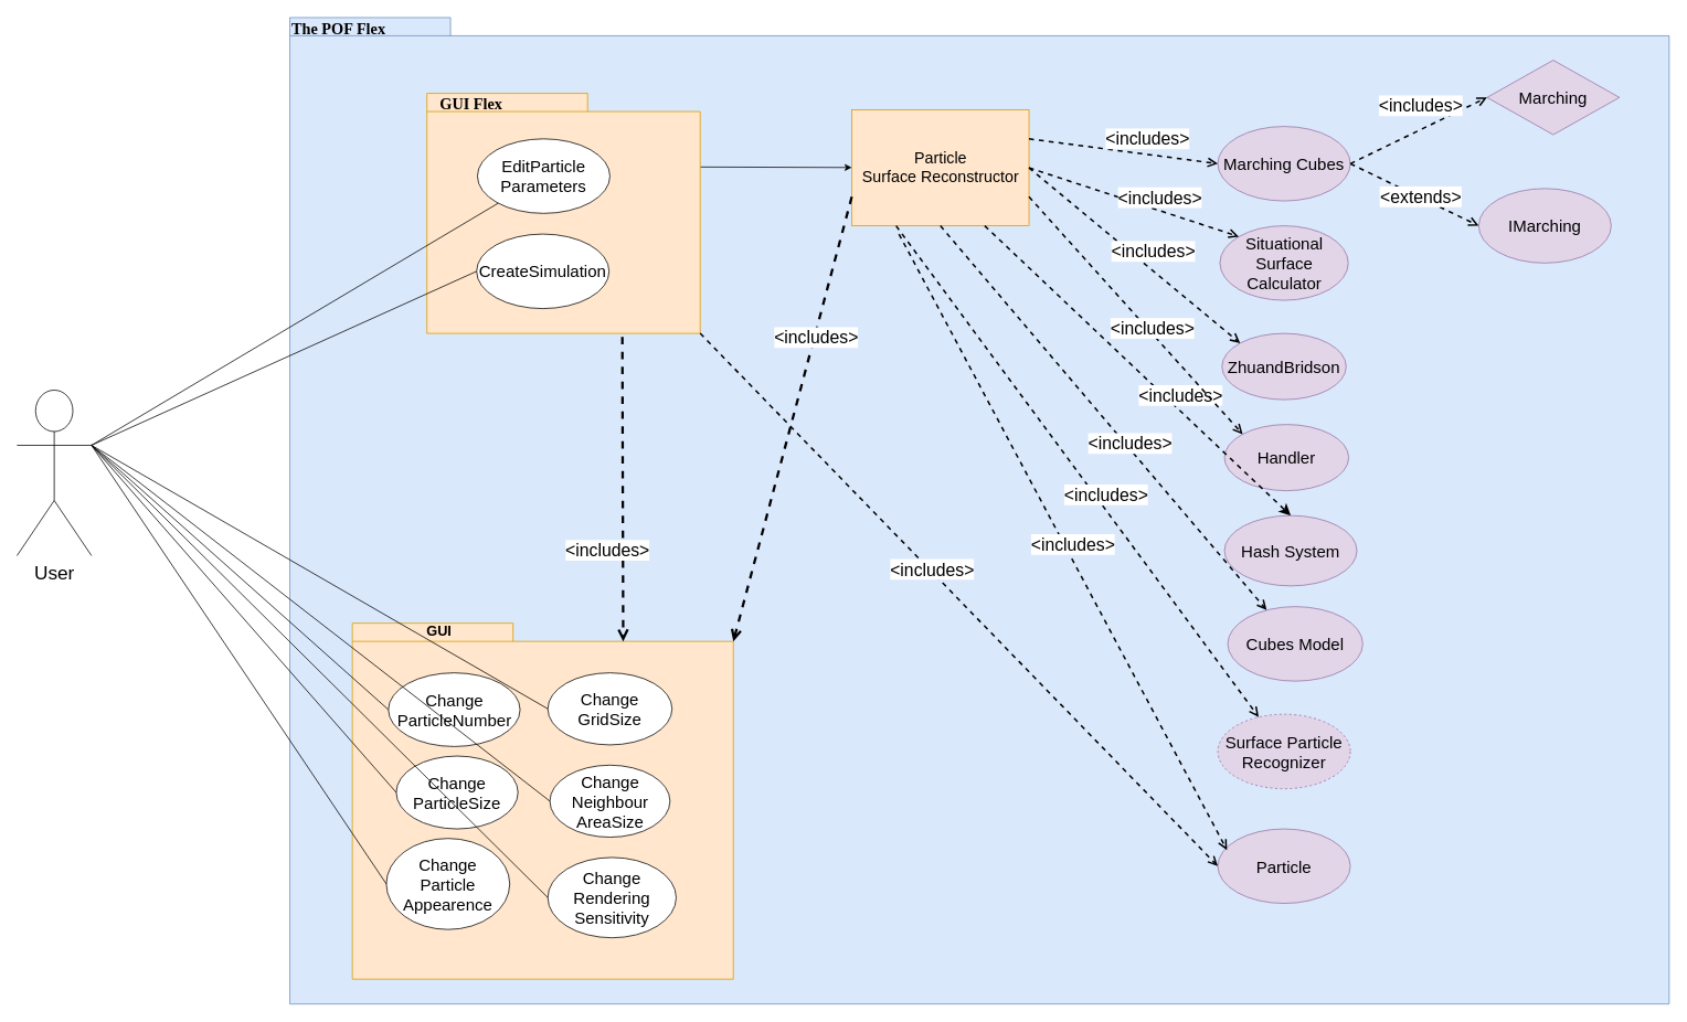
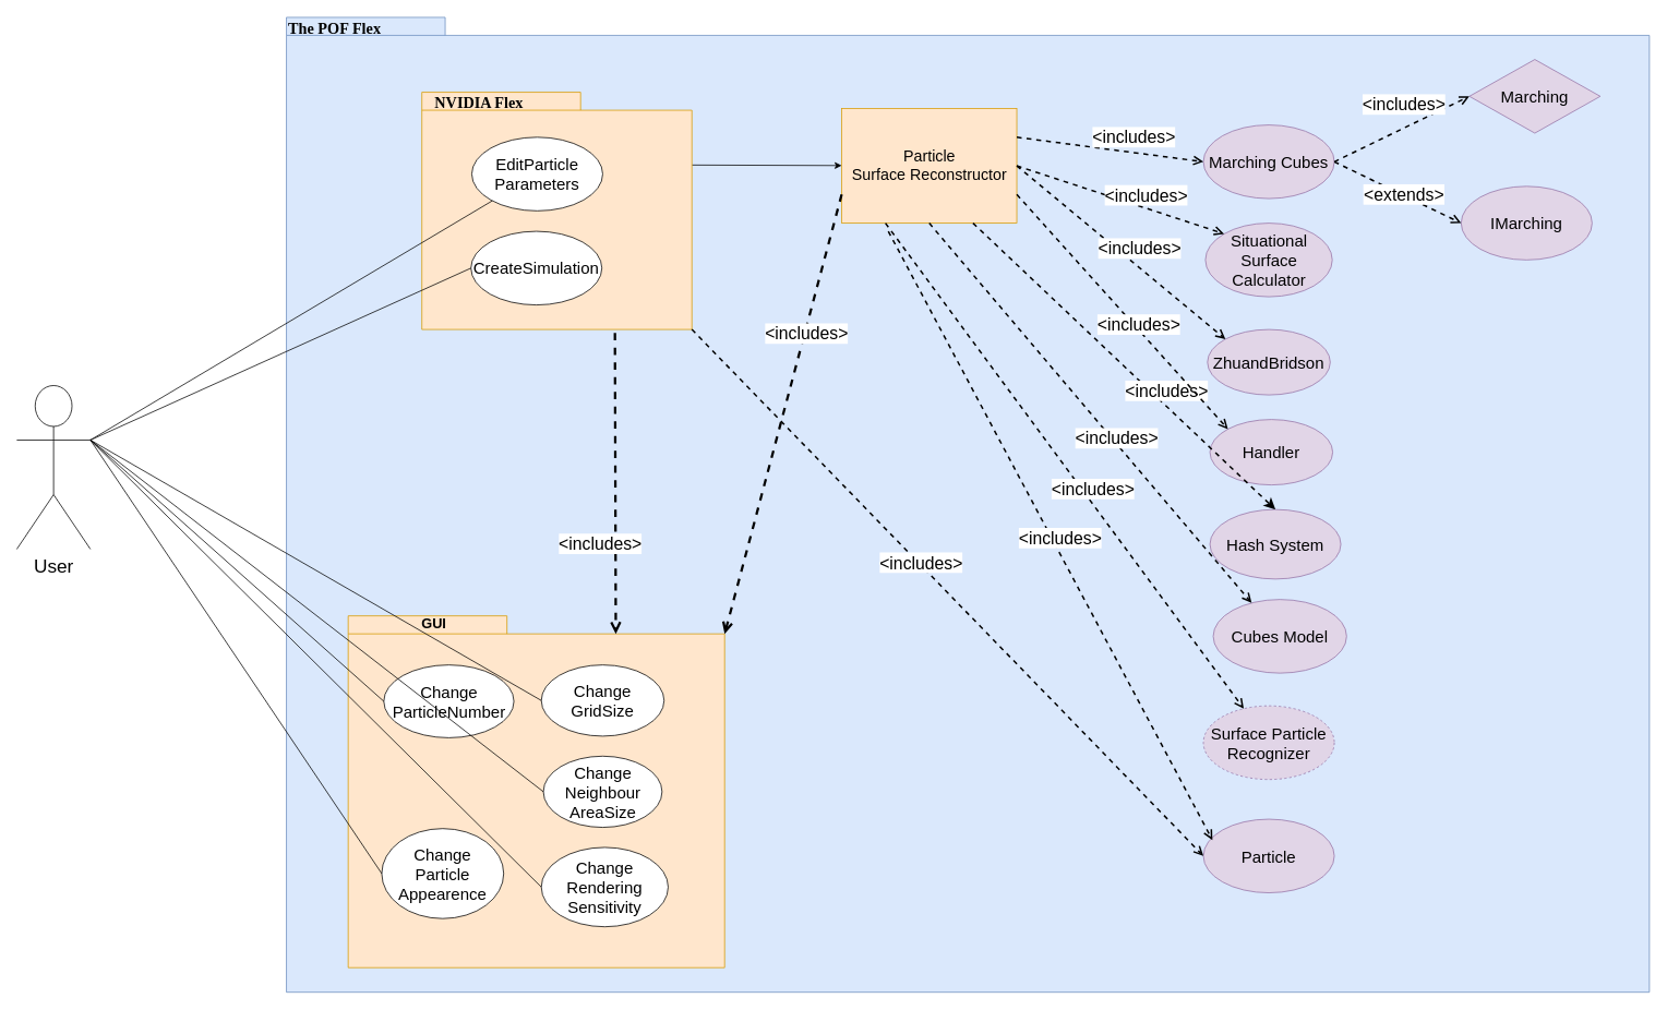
  <mxCell id="0" />
  <mxCell id="1" parent="0" />
  <mxCell id="2" value="" style="shape=folder;fontStyle=1;spacingTop=10;tabWidth=194;tabHeight=22;tabPosition=left;html=1;rounded=0;shadow=0;comic=0;labelBackgroundColor=none;strokeWidth=1;fillColor=#dae8fc;fontFamily=Verdana;fontSize=10;align=center;strokeColor=#6c8ebf;" parent="1" vertex="1"><mxGeometry x="349.5" y="20.5" width="1665.5" height="1191.5" as="geometry" /></mxCell>
  <mxCell id="3" value="&lt;b style=&quot;font-size: 19px;&quot;&gt;&lt;font face=&quot;Times New Roman&quot; style=&quot;font-size: 19px;&quot;&gt;The POF Flex&lt;/font&gt;&lt;/b&gt;" style="text;html=1;align=left;verticalAlign=top;spacingTop=-4;fontSize=19;fontFamily=Verdana" parent="1" vertex="1"><mxGeometry x="349.5" y="20.5" width="151" height="20" as="geometry" /></mxCell>
  <mxCell id="4" value="User&lt;br style=&quot;font-size: 23px;&quot;&gt;" style="shape=umlActor;verticalLabelPosition=bottom;labelBackgroundColor=#ffffff;verticalAlign=top;html=1;outlineConnect=0;fontSize=23;fontStyle=0" parent="1" vertex="1"><mxGeometry x="20" y="470.5" width="90" height="200" as="geometry" /></mxCell>
  <mxCell id="5" value="" style="endArrow=classic;html=1;exitX=0;exitY=0;exitDx=330;exitDy=89;exitPerimeter=0;" parent="1" source="19" target="6" edge="1"><mxGeometry width="50" height="50" relative="1" as="geometry"><mxPoint x="661" y="264" as="sourcePoint" /><mxPoint x="925" y="622" as="targetPoint" /></mxGeometry></mxCell>
  <mxCell id="6" value="&lt;font style=&quot;font-size: 19px&quot;&gt;Particle&lt;br&gt;Surface Reconstructor&lt;/font&gt;" style="html=1;fillColor=#ffe6cc;strokeColor=#d79b00;" parent="1" vertex="1"><mxGeometry x="1028" y="132" width="214" height="140" as="geometry" /></mxCell>
  <mxCell id="7" value="&lt;font style=&quot;font-size: 20px&quot;&gt;Situational Surface Calculator&lt;/font&gt;" style="ellipse;whiteSpace=wrap;html=1;fillColor=#e1d5e7;strokeColor=#9673a6;" parent="1" vertex="1"><mxGeometry x="1472.5" y="272" width="155" height="90" as="geometry" /></mxCell>
  <mxCell id="8" value="&lt;font style=&quot;font-size: 20px&quot;&gt;Handler&lt;/font&gt;" style="ellipse;whiteSpace=wrap;html=1;fillColor=#e1d5e7;strokeColor=#9673a6;" parent="1" vertex="1"><mxGeometry x="1478" y="512" width="150" height="80" as="geometry" /></mxCell>
  <mxCell id="9" value="&lt;font style=&quot;font-size: 20px&quot;&gt;Surface Particle Recognizer&lt;/font&gt;" style="ellipse;whiteSpace=wrap;html=1;fillColor=#e1d5e7;strokeColor=#9673a6;dashed=1;" parent="1" vertex="1"><mxGeometry x="1470" y="862" width="160" height="90" as="geometry" /></mxCell>
  <mxCell id="10" value="&lt;span style=&quot;font-size: 20px&quot;&gt;Marching Cubes&lt;/span&gt;" style="ellipse;whiteSpace=wrap;html=1;fillColor=#e1d5e7;strokeColor=#9673a6;" parent="1" vertex="1"><mxGeometry x="1470" y="152" width="160" height="90" as="geometry" /></mxCell>
  <mxCell id="11" value="" style="shape=folder;fontStyle=1;spacingTop=10;tabWidth=194;tabHeight=22;tabPosition=left;html=1;rounded=0;shadow=0;comic=0;labelBackgroundColor=none;strokeWidth=1;fillColor=#ffe6cc;fontFamily=Verdana;fontSize=10;align=center;strokeColor=#d79b00;" parent="1" vertex="1"><mxGeometry x="425" y="752" width="460" height="430" as="geometry" /></mxCell>
  <mxCell id="12" value="&lt;b style=&quot;font-size: 17px&quot;&gt;GUI&lt;/b&gt;" style="text;html=1;strokeColor=none;fillColor=none;align=center;verticalAlign=middle;whiteSpace=wrap;rounded=0;fontSize=17;" parent="1" vertex="1"><mxGeometry x="445" y="752" width="170" height="20" as="geometry" /></mxCell>
  <mxCell id="13" value="&lt;font style=&quot;font-size: 20px&quot;&gt;Change&lt;br&gt;ParticleNumber&lt;/font&gt;" style="ellipse;whiteSpace=wrap;html=1;" parent="1" vertex="1"><mxGeometry x="468.5" y="812" width="159" height="89" as="geometry" /></mxCell>
- <mxCell id="14" value="&lt;font style=&quot;font-size: 20px&quot;&gt;Change&lt;br&gt;ParticleSize&lt;/font&gt;" style="ellipse;whiteSpace=wrap;html=1;" parent="1" vertex="1"><mxGeometry x="478" y="912.5" width="147" height="88" as="geometry" /></mxCell>
  <mxCell id="15" value="&lt;font style=&quot;font-size: 20px&quot;&gt;Change&lt;br&gt;Particle&lt;br&gt;Appearence&lt;/font&gt;" style="ellipse;whiteSpace=wrap;html=1;" parent="1" vertex="1"><mxGeometry x="466" y="1012" width="149" height="110" as="geometry" /></mxCell>
  <mxCell id="16" value="&lt;font style=&quot;font-size: 20px&quot;&gt;Change&lt;br&gt;GridSize&lt;br&gt;&lt;/font&gt;" style="ellipse;whiteSpace=wrap;html=1;" parent="1" vertex="1"><mxGeometry x="661" y="812" width="150" height="87" as="geometry" /></mxCell>
  <mxCell id="17" value="&lt;font style=&quot;font-size: 20px&quot;&gt;Change&lt;br&gt;Neighbour&lt;br&gt;AreaSize&lt;br&gt;&lt;/font&gt;" style="ellipse;whiteSpace=wrap;html=1;" parent="1" vertex="1"><mxGeometry x="663.5" y="923.5" width="145" height="87" as="geometry" /></mxCell>
  <mxCell id="18" value="&lt;font style=&quot;font-size: 20px&quot;&gt;Change&lt;br&gt;Rendering&lt;br&gt;Sensitivity&lt;br&gt;&lt;/font&gt;" style="ellipse;whiteSpace=wrap;html=1;" parent="1" vertex="1"><mxGeometry x="661" y="1035" width="155" height="97" as="geometry" /></mxCell>
  <mxCell id="19" value="" style="shape=folder;fontStyle=1;spacingTop=10;tabWidth=194;tabHeight=22;tabPosition=left;html=1;rounded=0;shadow=0;comic=0;labelBackgroundColor=none;strokeWidth=1;fillColor=#ffe6cc;fontFamily=Verdana;fontSize=10;align=center;strokeColor=#d79b00;" parent="1" vertex="1"><mxGeometry x="515" y="112" width="330" height="290" as="geometry" /></mxCell>
  <mxCell id="20" value="&lt;font style=&quot;font-size: 20px&quot;&gt;CreateSimulation&lt;/font&gt;" style="ellipse;whiteSpace=wrap;html=1;" parent="1" vertex="1"><mxGeometry x="575" y="282" width="160" height="90" as="geometry" /></mxCell>
  <mxCell id="21" value="&lt;font style=&quot;font-size: 20px&quot;&gt;EditParticle&lt;br&gt;Parameters&lt;/font&gt;" style="ellipse;whiteSpace=wrap;html=1;" parent="1" vertex="1"><mxGeometry x="576" y="167" width="160" height="90" as="geometry" /></mxCell>
- <mxCell id="22" value="&lt;b style=&quot;font-size: 19px&quot;&gt;&lt;font face=&quot;Times New Roman&quot; style=&quot;font-size: 19px&quot;&gt;GUI Flex&lt;/font&gt;&lt;/b&gt;" style="text;html=1;align=left;verticalAlign=top;spacingTop=-4;fontSize=19;fontFamily=Verdana" parent="1" vertex="1"><mxGeometry x="529" y="112" width="151" height="20" as="geometry" /></mxCell>
+ <mxCell id="22" value="&lt;b style=&quot;font-size: 19px&quot;&gt;&lt;font face=&quot;Times New Roman&quot; style=&quot;font-size: 19px&quot;&gt;NVIDIA Flex&lt;/font&gt;&lt;/b&gt;" style="text;html=1;align=left;verticalAlign=top;spacingTop=-4;fontSize=19;fontFamily=Verdana" parent="1" vertex="1"><mxGeometry x="529" y="112" width="151" height="20" as="geometry" /></mxCell>
  <mxCell id="23" value="" style="endArrow=none;html=1;fontSize=19;entryX=0;entryY=0.5;entryDx=0;entryDy=0;exitX=1;exitY=0.333;exitDx=0;exitDy=0;exitPerimeter=0;" parent="1" source="4" target="13" edge="1"><mxGeometry width="50" height="50" relative="1" as="geometry"><mxPoint x="115" y="822" as="sourcePoint" /><mxPoint x="165" y="772" as="targetPoint" /></mxGeometry></mxCell>
- <mxCell id="24" value="" style="endArrow=none;html=1;fontSize=19;entryX=0;entryY=0.5;entryDx=0;entryDy=0;exitX=1;exitY=0.333;exitDx=0;exitDy=0;exitPerimeter=0;" parent="1" source="4" target="14" edge="1"><mxGeometry width="50" height="50" relative="1" as="geometry"><mxPoint x="-68.5" y="727.167" as="sourcePoint" /><mxPoint x="288.5" y="1062" as="targetPoint" /></mxGeometry></mxCell>
  <mxCell id="25" value="" style="endArrow=none;html=1;fontSize=19;entryX=0;entryY=0.5;entryDx=0;entryDy=0;exitX=1;exitY=0.333;exitDx=0;exitDy=0;exitPerimeter=0;" parent="1" source="4" target="15" edge="1"><mxGeometry width="50" height="50" relative="1" as="geometry"><mxPoint x="-85" y="757.667" as="sourcePoint" /><mxPoint x="272" y="1092.5" as="targetPoint" /></mxGeometry></mxCell>
  <mxCell id="26" value="" style="endArrow=none;html=1;fontSize=19;entryX=0;entryY=0.5;entryDx=0;entryDy=0;exitX=1;exitY=0.333;exitDx=0;exitDy=0;exitPerimeter=0;" parent="1" source="4" target="16" edge="1"><mxGeometry width="50" height="50" relative="1" as="geometry"><mxPoint x="-205" y="727.167" as="sourcePoint" /><mxPoint x="152" y="1062" as="targetPoint" /></mxGeometry></mxCell>
  <mxCell id="27" value="" style="endArrow=none;html=1;fontSize=19;entryX=0;entryY=0.5;entryDx=0;entryDy=0;exitX=1;exitY=0.333;exitDx=0;exitDy=0;exitPerimeter=0;" parent="1" source="4" target="17" edge="1"><mxGeometry width="50" height="50" relative="1" as="geometry"><mxPoint x="-247" y="767.667" as="sourcePoint" /><mxPoint x="110" y="1102.5" as="targetPoint" /></mxGeometry></mxCell>
  <mxCell id="28" value="" style="endArrow=none;html=1;fontSize=19;entryX=0;entryY=0.5;entryDx=0;entryDy=0;exitX=1;exitY=0.333;exitDx=0;exitDy=0;exitPerimeter=0;" parent="1" source="4" target="18" edge="1"><mxGeometry width="50" height="50" relative="1" as="geometry"><mxPoint x="-165" y="727.167" as="sourcePoint" /><mxPoint x="192" y="1062" as="targetPoint" /></mxGeometry></mxCell>
  <mxCell id="29" value="" style="endArrow=none;html=1;fontSize=19;entryX=0;entryY=0.5;entryDx=0;entryDy=0;exitX=1;exitY=0.333;exitDx=0;exitDy=0;exitPerimeter=0;" parent="1" source="4" target="20" edge="1"><mxGeometry width="50" height="50" relative="1" as="geometry"><mxPoint x="0.5" y="262.667" as="sourcePoint" /><mxPoint x="551.5" y="581" as="targetPoint" /></mxGeometry></mxCell>
  <mxCell id="30" value="" style="endArrow=none;html=1;fontSize=19;exitX=1;exitY=0.333;exitDx=0;exitDy=0;exitPerimeter=0;" parent="1" source="4" target="21" edge="1"><mxGeometry width="50" height="50" relative="1" as="geometry"><mxPoint x="-106" y="247.167" as="sourcePoint" /><mxPoint x="445" y="565.5" as="targetPoint" /></mxGeometry></mxCell>
  <mxCell id="31" value="&lt;font style=&quot;font-size: 20px&quot;&gt;Hash System&lt;/font&gt;" style="ellipse;whiteSpace=wrap;html=1;fillColor=#e1d5e7;strokeColor=#9673a6;" parent="1" vertex="1"><mxGeometry x="1478" y="622" width="160" height="85" as="geometry" /></mxCell>
  <mxCell id="32" value="&lt;font style=&quot;font-size: 21px;&quot;&gt;&amp;lt;includes&amp;gt;&lt;/font&gt;" style="html=1;verticalAlign=bottom;endArrow=open;dashed=1;endSize=8;entryX=0;entryY=0;entryDx=327;entryDy=22;exitX=0.715;exitY=1.014;exitDx=0;exitDy=0;exitPerimeter=0;strokeWidth=3;fontSize=21;entryPerimeter=0;" parent="1" source="19" target="11" edge="1"><mxGeometry x="0.486" y="-19" relative="1" as="geometry"><mxPoint x="645" y="642" as="sourcePoint" /><mxPoint x="725" y="642" as="targetPoint" /><mxPoint as="offset" /></mxGeometry></mxCell>
  <mxCell id="33" value="&lt;font style=&quot;font-size: 21px;&quot;&gt;&amp;lt;includes&amp;gt;&lt;/font&gt;" style="html=1;verticalAlign=bottom;endArrow=open;dashed=1;endSize=8;entryX=0;entryY=0;entryDx=460;entryDy=22;exitX=0;exitY=0.75;exitDx=0;exitDy=0;strokeWidth=3;fontSize=21;shadow=0;entryPerimeter=0;" parent="1" source="6" target="11" edge="1"><mxGeometry x="-0.317" y="6" relative="1" as="geometry"><mxPoint x="915" y="258.5" as="sourcePoint" /><mxPoint x="987" y="630.5" as="targetPoint" /><mxPoint as="offset" /></mxGeometry></mxCell>
  <mxCell id="34" value="&lt;font style=&quot;font-size: 21px;&quot;&gt;&amp;lt;includes&amp;gt;&lt;/font&gt;" style="html=1;verticalAlign=bottom;endArrow=open;dashed=1;endSize=8;strokeWidth=2;fontSize=21;exitX=0.25;exitY=1;exitDx=0;exitDy=0;" parent="1" source="6" target="9" edge="1"><mxGeometry x="0.15" y="2" relative="1" as="geometry"><mxPoint x="1054.5" y="272" as="sourcePoint" /><mxPoint x="1126.5" y="644" as="targetPoint" /><mxPoint as="offset" /></mxGeometry></mxCell>
  <mxCell id="35" value="&lt;font style=&quot;font-size: 21px;&quot;&gt;&amp;lt;includes&amp;gt;&lt;/font&gt;" style="html=1;verticalAlign=bottom;endArrow=classic;dashed=1;endSize=8;entryX=0.5;entryY=0;entryDx=0;entryDy=0;exitX=0.75;exitY=1;exitDx=0;exitDy=0;strokeWidth=2;fontSize=21;" parent="1" source="6" target="31" edge="1"><mxGeometry x="0.269" y="3" relative="1" as="geometry"><mxPoint x="1285" y="267.5" as="sourcePoint" /><mxPoint x="1357" y="639.5" as="targetPoint" /><mxPoint as="offset" /></mxGeometry></mxCell>
  <mxCell id="36" value="&lt;font style=&quot;font-size: 21px;&quot;&gt;&amp;lt;includes&amp;gt;&lt;/font&gt;" style="html=1;verticalAlign=bottom;endArrow=open;dashed=1;endSize=8;entryX=0;entryY=0.5;entryDx=0;entryDy=0;exitX=1;exitY=0.25;exitDx=0;exitDy=0;strokeWidth=2;fontSize=21;" parent="1" source="6" target="10" edge="1"><mxGeometry x="0.25" y="4" relative="1" as="geometry"><mxPoint x="1353" y="202" as="sourcePoint" /><mxPoint x="1425" y="574" as="targetPoint" /><mxPoint as="offset" /></mxGeometry></mxCell>
  <mxCell id="37" value="&lt;font style=&quot;font-size: 21px;&quot;&gt;&amp;lt;includes&amp;gt;&lt;/font&gt;" style="html=1;verticalAlign=bottom;endArrow=open;dashed=1;endSize=8;entryX=0;entryY=0;entryDx=0;entryDy=0;exitX=1;exitY=0.5;exitDx=0;exitDy=0;strokeWidth=2;fontSize=21;" parent="1" source="6" target="7" edge="1"><mxGeometry x="0.243" y="1" relative="1" as="geometry"><mxPoint x="1315" y="253.5" as="sourcePoint" /><mxPoint x="1387" y="625.5" as="targetPoint" /><mxPoint as="offset" /></mxGeometry></mxCell>
  <mxCell id="38" value="&lt;font style=&quot;font-size: 21px;&quot;&gt;&amp;lt;includes&amp;gt;&lt;/font&gt;" style="html=1;verticalAlign=bottom;endArrow=open;dashed=1;endSize=8;entryX=0;entryY=0;entryDx=0;entryDy=0;exitX=1;exitY=0.75;exitDx=0;exitDy=0;strokeWidth=2;fontSize=21;" parent="1" source="6" target="8" edge="1"><mxGeometry x="0.184" y="-6" relative="1" as="geometry"><mxPoint x="1315" y="282" as="sourcePoint" /><mxPoint x="1387" y="654" as="targetPoint" /><mxPoint x="1" as="offset" /></mxGeometry></mxCell>
  <mxCell id="39" value="&lt;span style=&quot;font-size: 20px&quot;&gt;Marching&lt;/span&gt;" style="rhombus;whiteSpace=wrap;html=1;fillColor=#e1d5e7;strokeColor=#9673a6;" parent="1" vertex="1"><mxGeometry x="1795" y="72" width="160" height="90" as="geometry" /></mxCell>
  <mxCell id="40" value="&lt;font style=&quot;font-size: 21px;&quot;&gt;&amp;lt;includes&amp;gt;&lt;/font&gt;" style="html=1;verticalAlign=bottom;endArrow=open;dashed=1;endSize=8;entryX=0;entryY=0.5;entryDx=0;entryDy=0;exitX=1;exitY=0.5;exitDx=0;exitDy=0;strokeWidth=2;fontSize=21;" parent="1" source="10" target="39" edge="1"><mxGeometry x="0.096" y="12" relative="1" as="geometry"><mxPoint x="1252" y="177" as="sourcePoint" /><mxPoint x="1488" y="142" as="targetPoint" /><mxPoint y="-1" as="offset" /></mxGeometry></mxCell>
  <mxCell id="41" value="&lt;span style=&quot;font-size: 20px&quot;&gt;IMarching&lt;/span&gt;" style="ellipse;whiteSpace=wrap;html=1;fillColor=#e1d5e7;strokeColor=#9673a6;" parent="1" vertex="1"><mxGeometry x="1785" y="227" width="160" height="90" as="geometry" /></mxCell>
  <mxCell id="42" value="&lt;font style=&quot;font-size: 21px&quot;&gt;&amp;lt;extends&amp;gt;&lt;/font&gt;" style="html=1;verticalAlign=bottom;endArrow=open;dashed=1;endSize=8;entryX=0;entryY=0.5;entryDx=0;entryDy=0;exitX=1;exitY=0.5;exitDx=0;exitDy=0;strokeWidth=2;fontSize=21;" parent="1" source="10" target="41" edge="1"><mxGeometry x="0.167" y="-12" relative="1" as="geometry"><mxPoint x="1648" y="142" as="sourcePoint" /><mxPoint x="1805" y="127" as="targetPoint" /><mxPoint y="1" as="offset" /></mxGeometry></mxCell>
  <mxCell id="43" value="&lt;font style=&quot;font-size: 20px&quot;&gt;ZhuandBridson&lt;/font&gt;" style="ellipse;whiteSpace=wrap;html=1;fillColor=#e1d5e7;strokeColor=#9673a6;" vertex="1" parent="1"><mxGeometry x="1475" y="402" width="150" height="80" as="geometry" /></mxCell>
  <mxCell id="44" value="&lt;font style=&quot;font-size: 21px;&quot;&gt;&amp;lt;includes&amp;gt;&lt;/font&gt;" style="html=1;verticalAlign=bottom;endArrow=open;dashed=1;endSize=8;entryX=0;entryY=0;entryDx=0;entryDy=0;exitX=1;exitY=0.5;exitDx=0;exitDy=0;strokeWidth=2;fontSize=21;" edge="1" parent="1" target="43" source="6"><mxGeometry x="0.143" y="7" relative="1" as="geometry"><mxPoint x="1355" y="164.5" as="sourcePoint" /><mxPoint x="1500" y="581.5" as="targetPoint" /><mxPoint y="1" as="offset" /></mxGeometry></mxCell>
  <mxCell id="45" value="&lt;font style=&quot;font-size: 20px&quot;&gt;Cubes Model&lt;/font&gt;" style="ellipse;whiteSpace=wrap;html=1;fillColor=#e1d5e7;strokeColor=#9673a6;" vertex="1" parent="1"><mxGeometry x="1482" y="732" width="163" height="90" as="geometry" /></mxCell>
  <mxCell id="46" value="&lt;font style=&quot;font-size: 21px;&quot;&gt;&amp;lt;includes&amp;gt;&lt;/font&gt;" style="html=1;verticalAlign=bottom;endArrow=open;dashed=1;endSize=8;strokeWidth=2;fontSize=21;exitX=0.5;exitY=1;exitDx=0;exitDy=0;" edge="1" parent="1" target="45" source="6"><mxGeometry x="0.184" y="-6" relative="1" as="geometry"><mxPoint x="1235" y="442" as="sourcePoint" /><mxPoint x="1380" y="859" as="targetPoint" /><mxPoint x="1" as="offset" /></mxGeometry></mxCell>
  <mxCell id="47" value="&lt;font style=&quot;font-size: 20px&quot;&gt;Particle&lt;/font&gt;" style="ellipse;whiteSpace=wrap;html=1;fillColor=#e1d5e7;strokeColor=#9673a6;" vertex="1" parent="1"><mxGeometry x="1470" y="1000.5" width="160" height="90" as="geometry" /></mxCell>
  <mxCell id="48" value="&lt;font style=&quot;font-size: 21px;&quot;&gt;&amp;lt;includes&amp;gt;&lt;/font&gt;" style="html=1;verticalAlign=bottom;endArrow=open;dashed=1;endSize=8;strokeWidth=2;fontSize=21;exitX=0;exitY=0;exitDx=330;exitDy=290;exitPerimeter=0;entryX=0;entryY=0.5;entryDx=0;entryDy=0;" edge="1" parent="1" target="47" source="19"><mxGeometry x="-0.085" y="-8" relative="1" as="geometry"><mxPoint x="1068.5" y="437" as="sourcePoint" /><mxPoint x="1113.5" y="809" as="targetPoint" /><mxPoint as="offset" /></mxGeometry></mxCell>
  <mxCell id="49" value="&lt;font style=&quot;font-size: 21px;&quot;&gt;&amp;lt;includes&amp;gt;&lt;/font&gt;" style="html=1;verticalAlign=bottom;endArrow=open;dashed=1;endSize=8;strokeWidth=2;fontSize=21;entryX=0.069;entryY=0.283;entryDx=0;entryDy=0;entryPerimeter=0;" edge="1" parent="1" target="47"><mxGeometry x="0.051" y="2" relative="1" as="geometry"><mxPoint x="1085" y="282" as="sourcePoint" /><mxPoint x="1518.021" y="1017.193" as="targetPoint" /><mxPoint as="offset" /></mxGeometry></mxCell>
